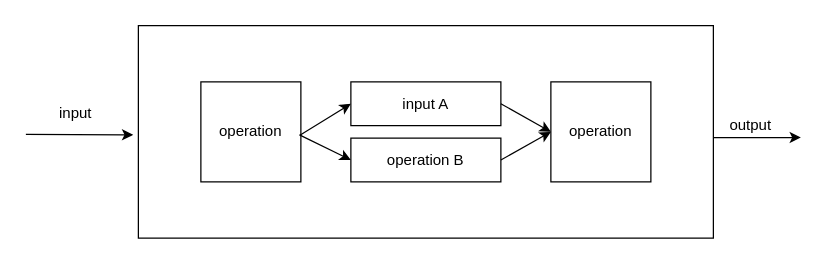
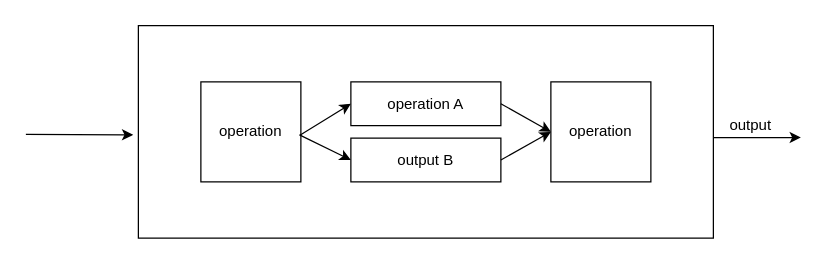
  <mxCell id="0" />
  <mxCell id="1" parent="0" />
  <mxCell id="2" value="" style="rounded=0;whiteSpace=wrap;html=1;" vertex="1" parent="1"><mxGeometry x="110" y="20" width="460" height="170" as="geometry" /></mxCell>
  <mxCell id="3" value="" style="endArrow=classic;html=1;entryX=0;entryY=0.5;entryDx=0;entryDy=0;" edge="1" parent="1"><mxGeometry width="50" height="50" relative="1" as="geometry"><mxPoint x="570" y="109.5" as="sourcePoint" /><mxPoint x="640" y="109.5" as="targetPoint" /><Array as="points" /></mxGeometry></mxCell>
- <mxCell id="4" value="input" style="text;html=1;strokeColor=none;fillColor=none;align=center;verticalAlign=middle;whiteSpace=wrap;rounded=0;" vertex="1" parent="1"><mxGeometry x="40" y="80" width="40" height="20" as="geometry" /></mxCell>
  <mxCell id="5" value="output" style="text;html=1;strokeColor=none;fillColor=none;align=center;verticalAlign=middle;whiteSpace=wrap;rounded=0;" vertex="1" parent="1"><mxGeometry x="580" y="90" width="40" height="20" as="geometry" /></mxCell>
  <mxCell id="6" value="" style="endArrow=classic;html=1;entryX=-0.009;entryY=0.514;entryDx=0;entryDy=0;entryPerimeter=0;" edge="1" parent="1" target="2"><mxGeometry width="50" height="50" relative="1" as="geometry"><mxPoint x="20" y="107" as="sourcePoint" /><mxPoint x="70" y="80" as="targetPoint" /></mxGeometry></mxCell>
  <mxCell id="7" value="operation" style="whiteSpace=wrap;html=1;aspect=fixed;" vertex="1" parent="1"><mxGeometry x="160" y="65" width="80" height="80" as="geometry" /></mxCell>
- <mxCell id="8" value="operation B" style="rounded=0;whiteSpace=wrap;html=1;" vertex="1" parent="1"><mxGeometry x="280" y="110" width="120" height="35" as="geometry" /></mxCell>
- <mxCell id="9" value="input A" style="rounded=0;whiteSpace=wrap;html=1;" vertex="1" parent="1"><mxGeometry x="280" y="65" width="120" height="35" as="geometry" /></mxCell>
+ <mxCell id="8" value="output B" style="rounded=0;whiteSpace=wrap;html=1;" vertex="1" parent="1"><mxGeometry x="280" y="110" width="120" height="35" as="geometry" /></mxCell>
+ <mxCell id="9" value="operation A" style="rounded=0;whiteSpace=wrap;html=1;" vertex="1" parent="1"><mxGeometry x="280" y="65" width="120" height="35" as="geometry" /></mxCell>
  <mxCell id="10" value="operation" style="whiteSpace=wrap;html=1;aspect=fixed;" vertex="1" parent="1"><mxGeometry x="440" y="65" width="80" height="80" as="geometry" /></mxCell>
  <mxCell id="11" value="" style="endArrow=classic;html=1;entryX=0;entryY=0.5;entryDx=0;entryDy=0;exitX=0.99;exitY=0.533;exitDx=0;exitDy=0;exitPerimeter=0;" edge="1" parent="1" source="7" target="9"><mxGeometry width="50" height="50" relative="1" as="geometry"><mxPoint x="220" y="120" as="sourcePoint" /><mxPoint x="270" y="70" as="targetPoint" /></mxGeometry></mxCell>
  <mxCell id="12" value="" style="endArrow=classic;html=1;entryX=0;entryY=0.5;entryDx=0;entryDy=0;exitX=0.986;exitY=0.53;exitDx=0;exitDy=0;exitPerimeter=0;" edge="1" parent="1" source="7" target="8"><mxGeometry width="50" height="50" relative="1" as="geometry"><mxPoint x="249.2" y="117.64" as="sourcePoint" /><mxPoint x="290" y="92.5" as="targetPoint" /></mxGeometry></mxCell>
  <mxCell id="13" value="" style="endArrow=classic;html=1;entryX=0;entryY=0.5;entryDx=0;entryDy=0;exitX=1;exitY=0.5;exitDx=0;exitDy=0;" edge="1" parent="1" source="9" target="10"><mxGeometry width="50" height="50" relative="1" as="geometry"><mxPoint x="249.2" y="117.64" as="sourcePoint" /><mxPoint x="290" y="92.5" as="targetPoint" /></mxGeometry></mxCell>
  <mxCell id="14" value="" style="endArrow=classic;html=1;entryX=0;entryY=0.5;entryDx=0;entryDy=0;exitX=1;exitY=0.5;exitDx=0;exitDy=0;" edge="1" parent="1" source="8" target="10"><mxGeometry width="50" height="50" relative="1" as="geometry"><mxPoint x="410" y="92.5" as="sourcePoint" /><mxPoint x="450" y="115" as="targetPoint" /></mxGeometry></mxCell>
